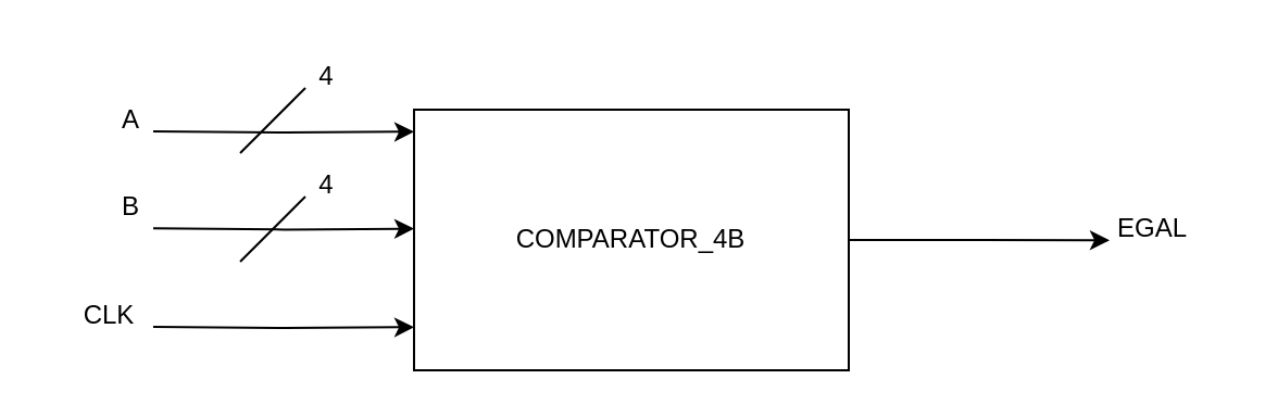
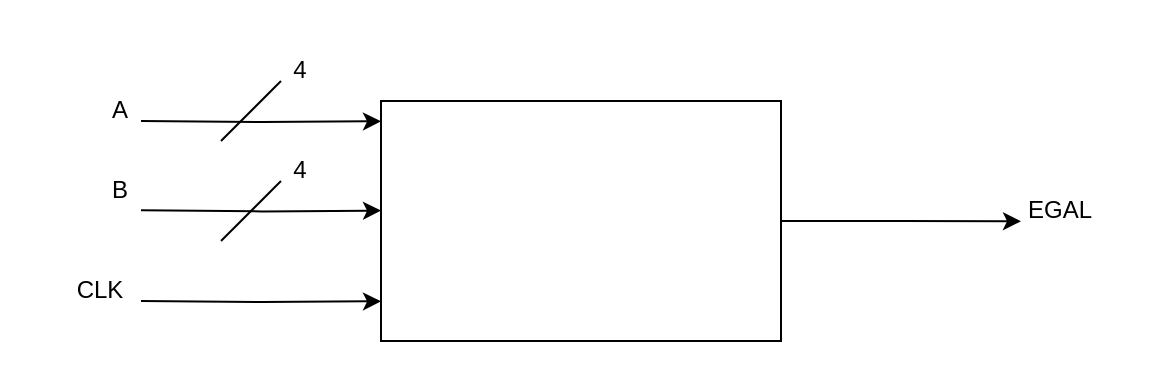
  <mxCell id="0" />
  <mxCell id="1" parent="0" />
  <mxCell id="2" style="edgeStyle=orthogonalEdgeStyle;rounded=0;orthogonalLoop=1;jettySize=auto;html=1;exitX=1;exitY=0.5;exitDx=0;exitDy=0;" edge="1" parent="1" source="3"><mxGeometry relative="1" as="geometry"><mxPoint x="510" y="110.138" as="targetPoint" /></mxGeometry></mxCell>
  <mxCell id="3" value="" style="rounded=0;whiteSpace=wrap;html=1;" vertex="1" parent="1"><mxGeometry x="190" y="50" width="200" height="120" as="geometry" /></mxCell>
  <mxCell id="4" value="EGAL" style="text;html=1;strokeColor=none;fillColor=none;align=center;verticalAlign=middle;whiteSpace=wrap;rounded=0;" vertex="1" parent="1"><mxGeometry x="500" y="90" width="60" height="30" as="geometry" /></mxCell>
  <mxCell id="5" style="edgeStyle=orthogonalEdgeStyle;rounded=0;orthogonalLoop=1;jettySize=auto;html=1;exitX=1;exitY=0.5;exitDx=0;exitDy=0;" edge="1" parent="1"><mxGeometry relative="1" as="geometry"><mxPoint x="190" y="60.138" as="targetPoint" /><mxPoint x="70" y="60" as="sourcePoint" /></mxGeometry></mxCell>
  <mxCell id="6" style="edgeStyle=orthogonalEdgeStyle;rounded=0;orthogonalLoop=1;jettySize=auto;html=1;exitX=1;exitY=0.5;exitDx=0;exitDy=0;" edge="1" parent="1"><mxGeometry relative="1" as="geometry"><mxPoint x="190" y="104.798" as="targetPoint" /><mxPoint x="70" y="104.66" as="sourcePoint" /></mxGeometry></mxCell>
  <mxCell id="7" style="edgeStyle=orthogonalEdgeStyle;rounded=0;orthogonalLoop=1;jettySize=auto;html=1;exitX=1;exitY=0.5;exitDx=0;exitDy=0;" edge="1" parent="1"><mxGeometry relative="1" as="geometry"><mxPoint x="190" y="150.138" as="targetPoint" /><mxPoint x="70" y="150" as="sourcePoint" /></mxGeometry></mxCell>
  <mxCell id="8" value="" style="endArrow=none;html=1;rounded=0;" edge="1" parent="1"><mxGeometry width="50" height="50" relative="1" as="geometry"><mxPoint x="110" y="70" as="sourcePoint" /><mxPoint x="140" y="40" as="targetPoint" /></mxGeometry></mxCell>
  <mxCell id="9" value="" style="endArrow=none;html=1;rounded=0;" edge="1" parent="1"><mxGeometry width="50" height="50" relative="1" as="geometry"><mxPoint x="110" y="120" as="sourcePoint" /><mxPoint x="140" y="90" as="targetPoint" /></mxGeometry></mxCell>
  <mxCell id="10" value="4" style="text;html=1;strokeColor=none;fillColor=none;align=center;verticalAlign=middle;whiteSpace=wrap;rounded=0;" vertex="1" parent="1"><mxGeometry x="120" y="20" width="60" height="30" as="geometry" /></mxCell>
  <mxCell id="11" value="4" style="text;html=1;strokeColor=none;fillColor=none;align=center;verticalAlign=middle;whiteSpace=wrap;rounded=0;" vertex="1" parent="1"><mxGeometry x="120" y="70" width="60" height="30" as="geometry" /></mxCell>
  <mxCell id="12" value="CLK" style="text;html=1;strokeColor=none;fillColor=none;align=center;verticalAlign=middle;whiteSpace=wrap;rounded=0;" vertex="1" parent="1"><mxGeometry x="20" y="130" width="60" height="30" as="geometry" /></mxCell>
  <mxCell id="13" value="A" style="text;html=1;strokeColor=none;fillColor=none;align=center;verticalAlign=middle;whiteSpace=wrap;rounded=0;" vertex="1" parent="1"><mxGeometry x="30" y="40" width="60" height="30" as="geometry" /></mxCell>
  <mxCell id="14" value="B" style="text;html=1;strokeColor=none;fillColor=none;align=center;verticalAlign=middle;whiteSpace=wrap;rounded=0;" vertex="1" parent="1"><mxGeometry x="30" y="80" width="60" height="30" as="geometry" /></mxCell>
- <mxCell id="15" value="COMPARATOR_4B" style="text;html=1;strokeColor=none;fillColor=none;align=center;verticalAlign=middle;whiteSpace=wrap;rounded=0;" vertex="1" parent="1"><mxGeometry x="230" y="85" width="120" height="50" as="geometry" /></mxCell>
